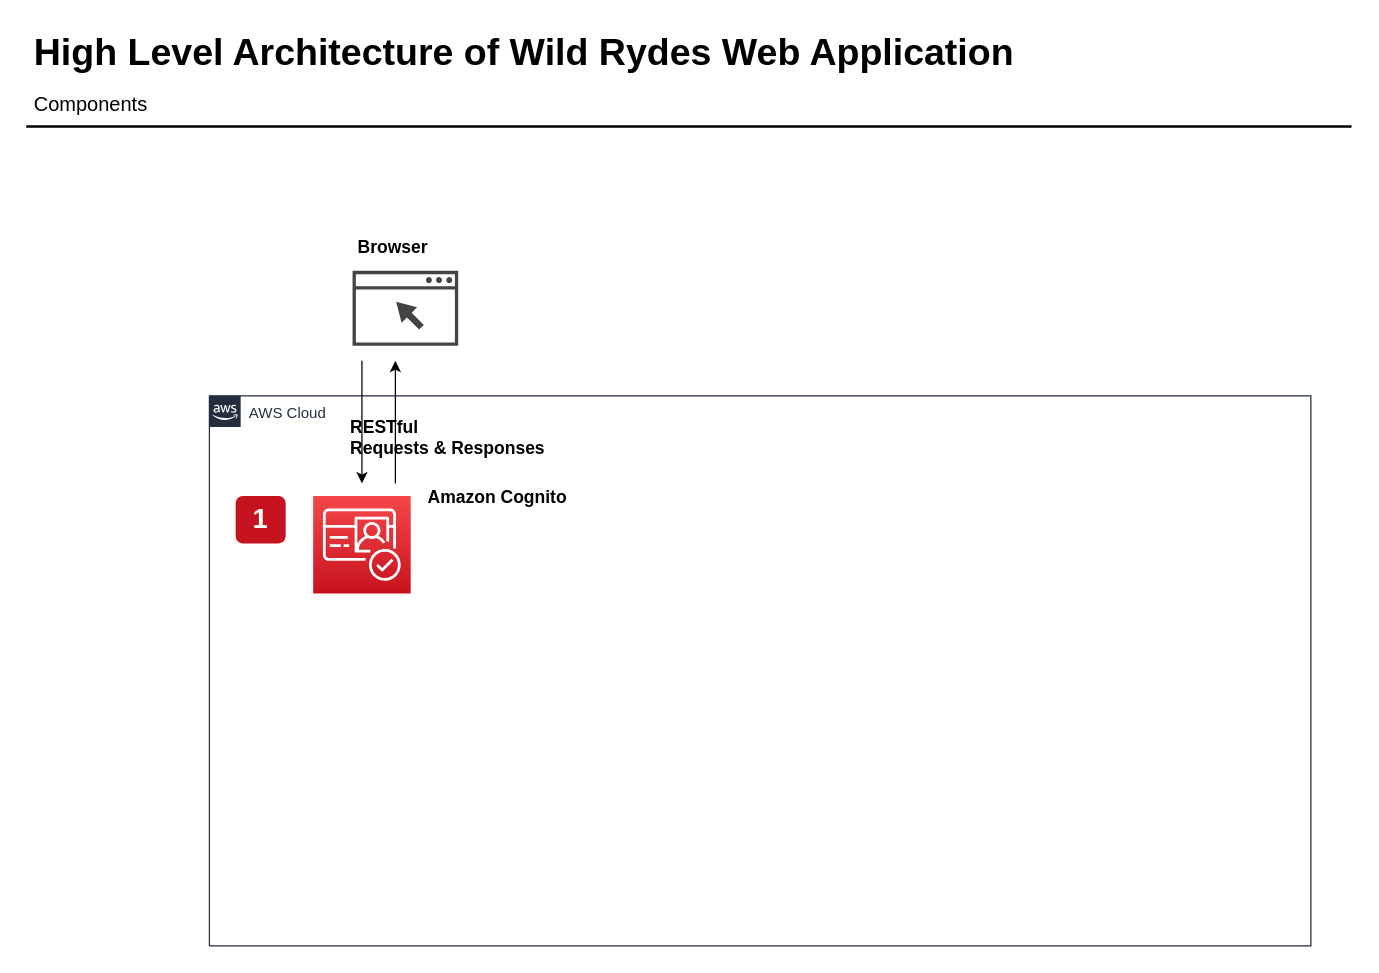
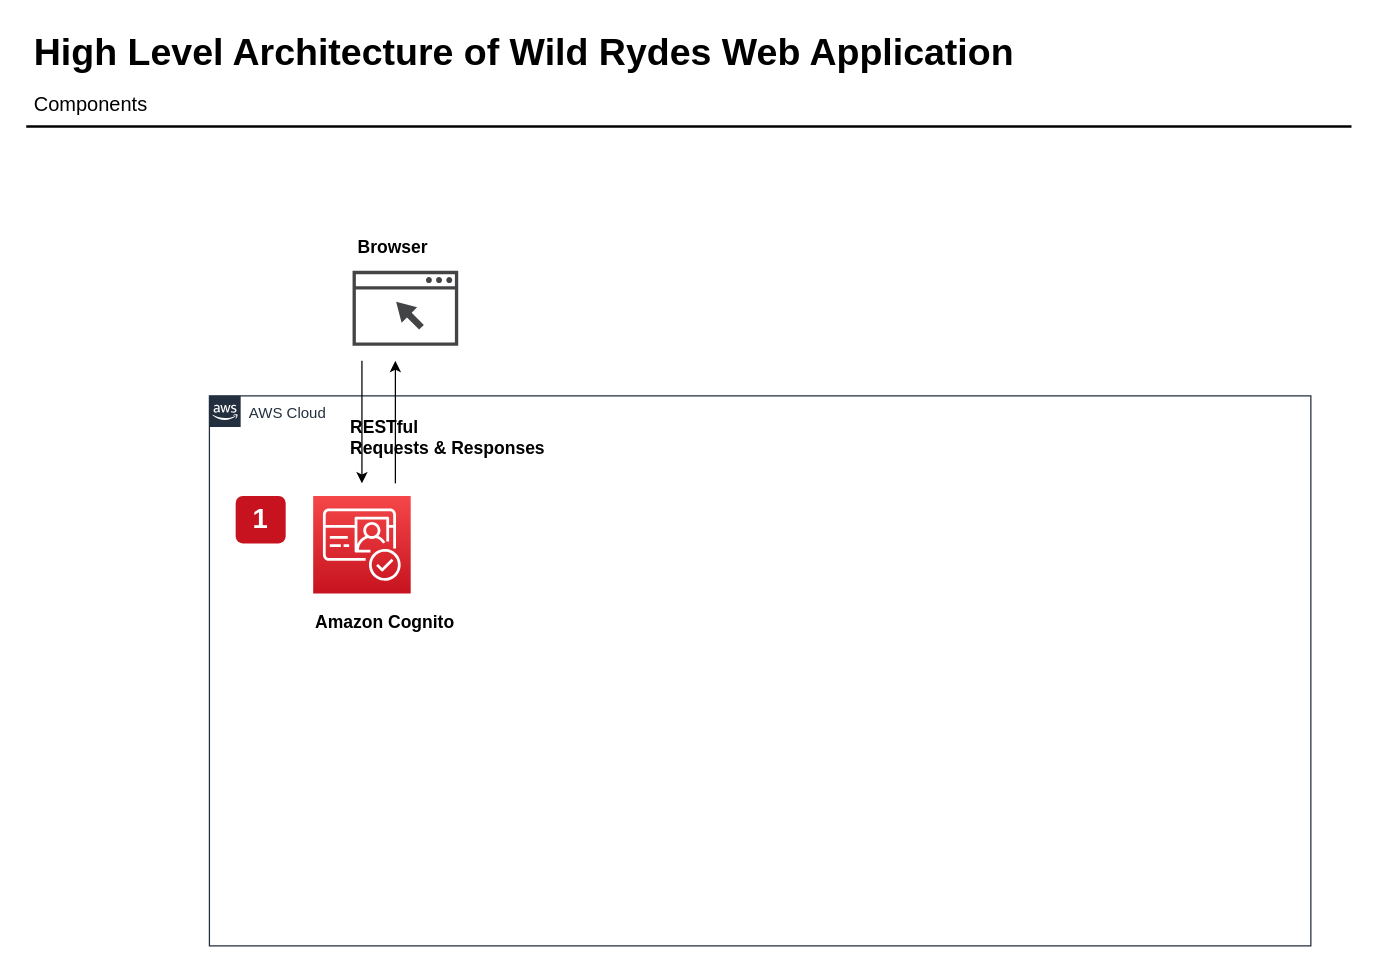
  <mxCell id="0" />
  <mxCell id="1" parent="0" />
  <mxCell id="2" value="AWS Cloud" style="points=[[0,0],[0.25,0],[0.5,0],[0.75,0],[1,0],[1,0.25],[1,0.5],[1,0.75],[1,1],[0.75,1],[0.5,1],[0.25,1],[0,1],[0,0.75],[0,0.5],[0,0.25]];outlineConnect=0;gradientColor=none;html=1;whiteSpace=wrap;fontSize=12;fontStyle=0;container=1;pointerEvents=0;collapsible=0;recursiveResize=0;shape=mxgraph.aws4.group;grIcon=mxgraph.aws4.group_aws_cloud_alt;strokeColor=#232F3E;fillColor=none;verticalAlign=top;align=left;spacingLeft=30;fontColor=#232F3E;dashed=0;" vertex="1" parent="1"><mxGeometry x="167" y="316" width="881" height="440" as="geometry" /></mxCell>
  <mxCell id="3" value="" style="sketch=0;points=[[0,0,0],[0.25,0,0],[0.5,0,0],[0.75,0,0],[1,0,0],[0,1,0],[0.25,1,0],[0.5,1,0],[0.75,1,0],[1,1,0],[0,0.25,0],[0,0.5,0],[0,0.75,0],[1,0.25,0],[1,0.5,0],[1,0.75,0]];outlineConnect=0;fontColor=#232F3E;gradientColor=#F54749;gradientDirection=north;fillColor=#C7131F;strokeColor=#ffffff;dashed=0;verticalLabelPosition=bottom;verticalAlign=top;align=center;html=1;fontSize=12;fontStyle=0;aspect=fixed;shape=mxgraph.aws4.resourceIcon;resIcon=mxgraph.aws4.cognito;" vertex="1" parent="2"><mxGeometry x="83" y="80" width="78" height="78" as="geometry" /></mxCell>
  <mxCell id="4" value="" style="endArrow=classic;html=1;rounded=0;" edge="1" parent="2"><mxGeometry width="50" height="50" relative="1" as="geometry"><mxPoint x="122.0" y="-28" as="sourcePoint" /><mxPoint x="122.0" y="70" as="targetPoint" /></mxGeometry></mxCell>
  <mxCell id="5" value="1" style="rounded=1;whiteSpace=wrap;html=1;fillColor=#c7131f;strokeColor=none;fontColor=#FFFFFF;fontStyle=1;fontSize=22;" vertex="1" parent="2"><mxGeometry x="21" y="80" width="40" height="38" as="geometry" /></mxCell>
  <mxCell id="6" value="&lt;span&gt;RESTful&lt;br&gt;Requests &amp;amp; Responses&lt;br&gt;&lt;/span&gt;" style="text;html=1;resizable=0;points=[];autosize=1;align=left;verticalAlign=top;spacingTop=-4;fontSize=14;fontStyle=1" vertex="1" parent="2"><mxGeometry x="111" y="14" width="180" height="40" as="geometry" /></mxCell>
  <mxCell id="7" value="" style="endArrow=classic;html=1;rounded=0;" edge="1" parent="2"><mxGeometry width="50" height="50" relative="1" as="geometry"><mxPoint x="148.75" y="70" as="sourcePoint" /><mxPoint x="148.75" y="-28" as="targetPoint" /></mxGeometry></mxCell>
- <mxCell id="8" value="&lt;span&gt;Amazon Cognito&lt;br&gt;&lt;/span&gt;" style="text;html=1;resizable=0;points=[];autosize=1;align=left;verticalAlign=top;spacingTop=-4;fontSize=14;fontStyle=1" vertex="1" parent="2"><mxGeometry x="173" y="70" width="130" height="20" as="geometry" /></mxCell>
+ <mxCell id="8" value="&lt;span&gt;Amazon Cognito&lt;br&gt;&lt;/span&gt;" style="text;html=1;resizable=0;points=[];autosize=1;align=left;verticalAlign=top;spacingTop=-4;fontSize=14;fontStyle=1" vertex="1" parent="2"><mxGeometry x="83" y="170" width="130" height="20" as="geometry" /></mxCell>
  <mxCell id="9" value="High Level Architecture of&amp;nbsp;Wild Rydes Web Application" style="text;html=1;resizable=0;points=[];autosize=1;align=left;verticalAlign=top;spacingTop=-4;fontSize=30;fontStyle=1" parent="1" vertex="1"><mxGeometry x="24.5" y="20.5" width="810" height="40" as="geometry" /></mxCell>
  <mxCell id="10" value="Components" style="text;html=1;resizable=0;points=[];autosize=1;align=left;verticalAlign=top;spacingTop=-4;fontSize=16;" parent="1" vertex="1"><mxGeometry x="24.5" y="70.5" width="110" height="30" as="geometry" /></mxCell>
  <mxCell id="11" value="" style="line;strokeWidth=2;html=1;fontSize=14;" parent="1" vertex="1"><mxGeometry x="20.5" y="95.5" width="1060" height="10" as="geometry" /></mxCell>
  <mxCell id="12" value="" style="sketch=0;pointerEvents=1;shadow=0;dashed=0;html=1;strokeColor=none;fillColor=#434445;aspect=fixed;labelPosition=center;verticalLabelPosition=bottom;verticalAlign=top;align=center;outlineConnect=0;shape=mxgraph.vvd.web_browser;" vertex="1" parent="1"><mxGeometry x="281.49" y="216" width="84.51" height="60" as="geometry" /></mxCell>
  <mxCell id="13" value="&lt;span&gt;Browser&lt;br&gt;&lt;/span&gt;" style="text;html=1;resizable=0;points=[];autosize=1;align=left;verticalAlign=top;spacingTop=-4;fontSize=14;fontStyle=1" vertex="1" parent="1"><mxGeometry x="283.75" y="186" width="80" height="20" as="geometry" /></mxCell>
